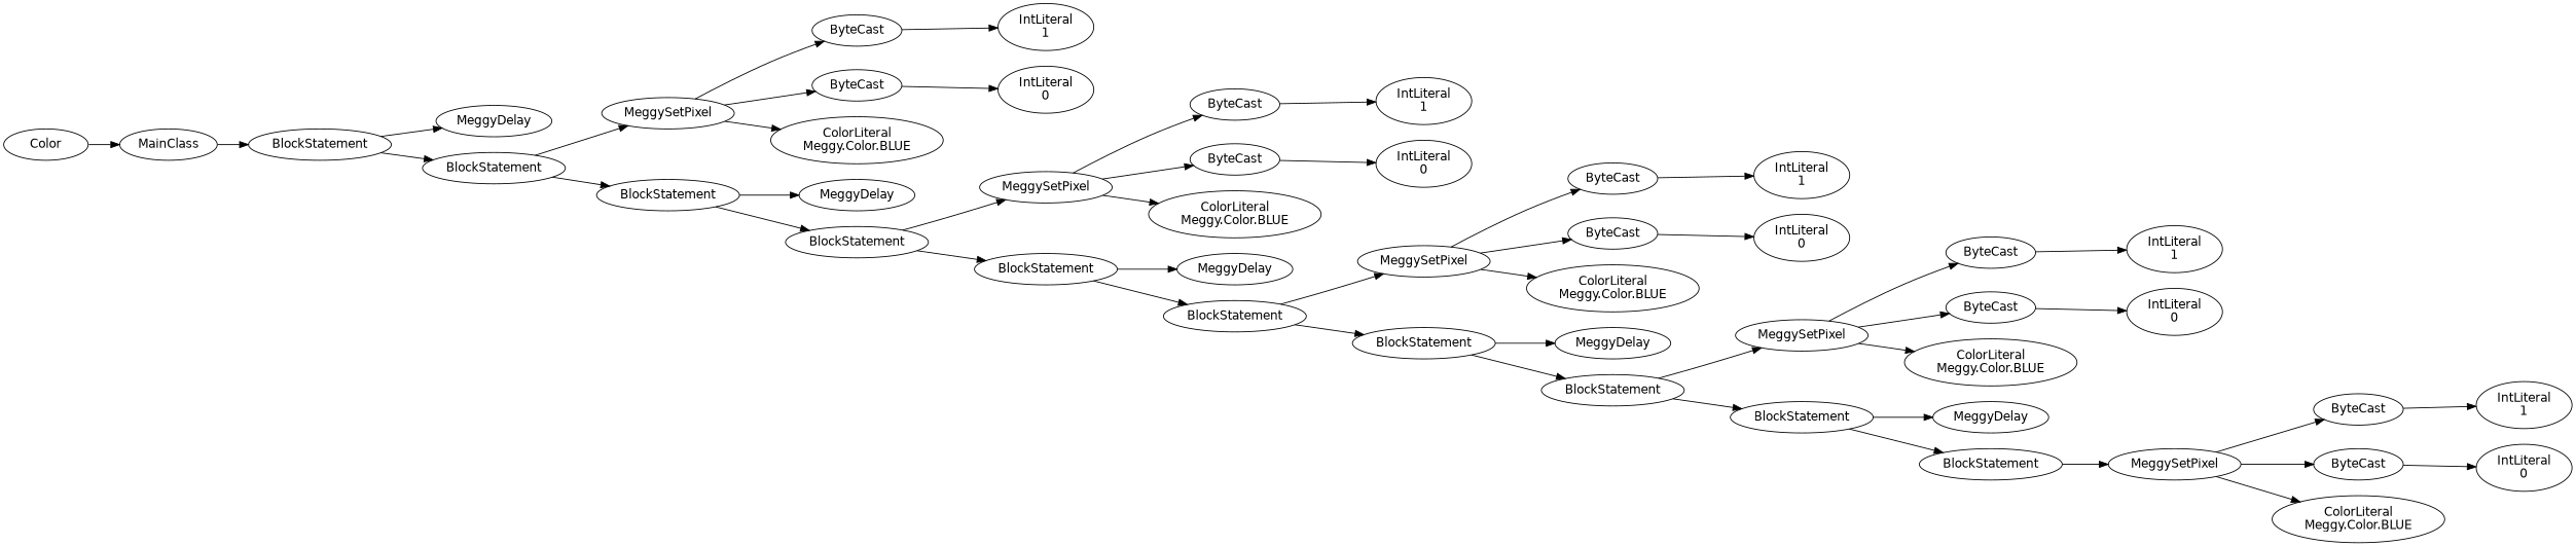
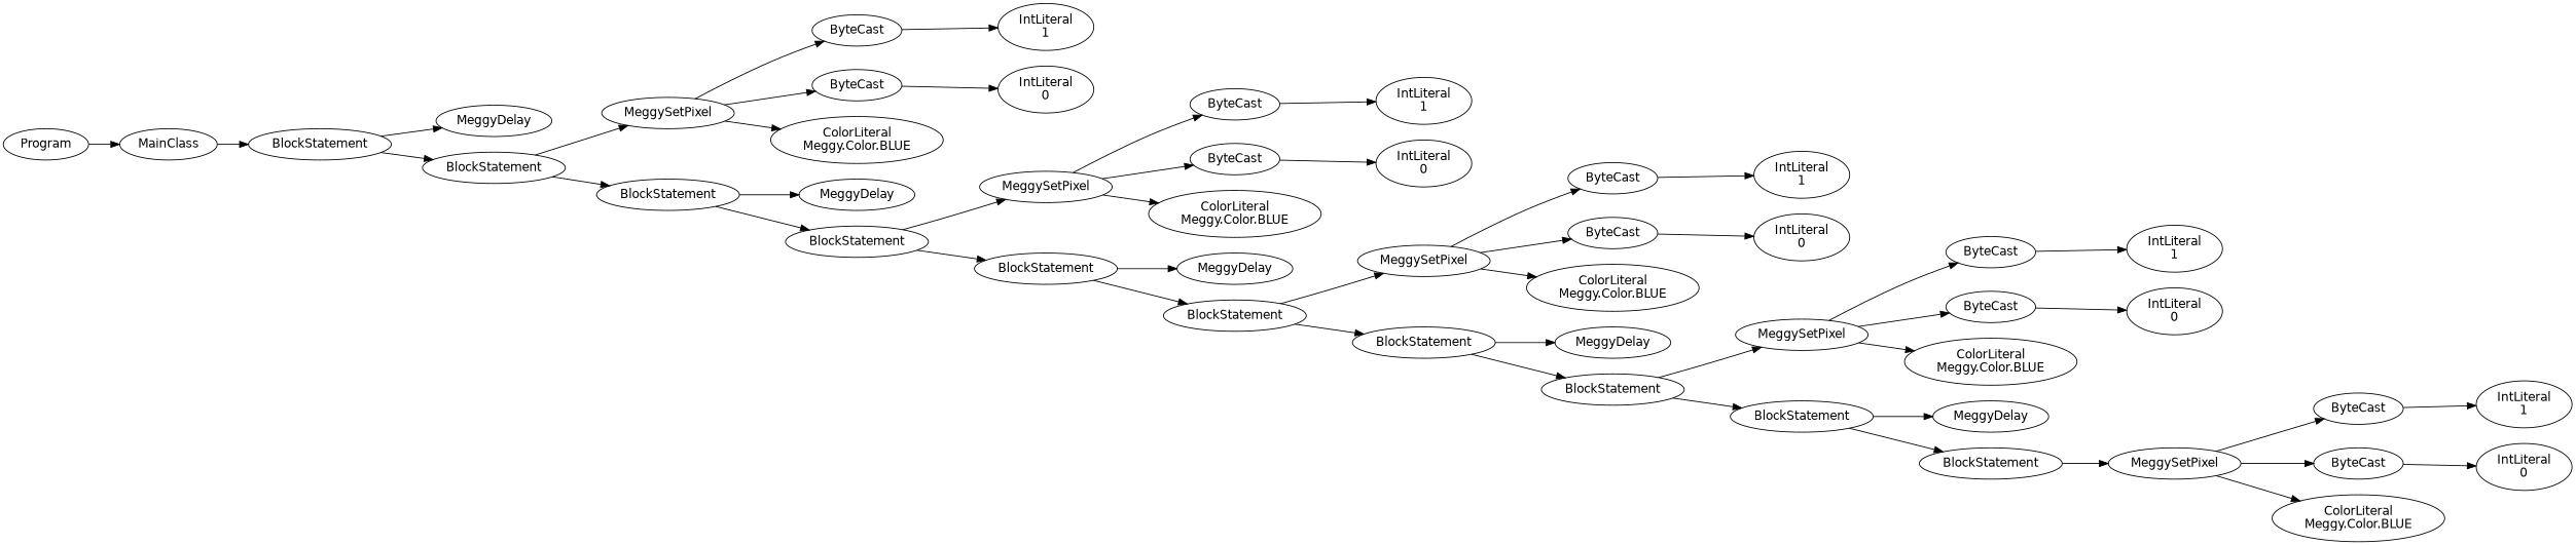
  digraph {
    rankdir=LR
    fontname="DejaVu Sans"
    node [fontname="DejaVu Sans"]
    edge [fontname="DejaVu Sans"]
-   n1 [label=Color]
+   n1 [label=Program]
    n2 [label=MainClass]
    n3 [label=BlockStatement]
    n4 [label=MeggyDelay]
    n5 [label=BlockStatement]
    n6 [label=MeggySetPixel]
    n7 [label=BlockStatement]
    n8 [label=ByteCast]
    n9 [label=ByteCast]
    n10 [label="ColorLiteral\nMeggy.Color.BLUE"]
    n11 [label="IntLiteral\n1"]
    n12 [label="IntLiteral\n0"]
    n13 [label=MeggyDelay]
    n14 [label=BlockStatement]
    n15 [label=MeggySetPixel]
    n16 [label=BlockStatement]
    n17 [label=ByteCast]
    n18 [label=ByteCast]
    n19 [label="ColorLiteral\nMeggy.Color.BLUE"]
    n20 [label="IntLiteral\n1"]
    n21 [label="IntLiteral\n0"]
    n22 [label=MeggyDelay]
    n23 [label=BlockStatement]
    n24 [label=MeggySetPixel]
    n25 [label=BlockStatement]
    n26 [label=ByteCast]
    n27 [label=ByteCast]
    n28 [label="ColorLiteral\nMeggy.Color.BLUE"]
    n29 [label="IntLiteral\n1"]
    n30 [label="IntLiteral\n0"]
    n31 [label=MeggyDelay]
    n32 [label=BlockStatement]
    n33 [label=MeggySetPixel]
    n34 [label=BlockStatement]
    n35 [label=ByteCast]
    n36 [label=ByteCast]
    n37 [label="ColorLiteral\nMeggy.Color.BLUE"]
    n38 [label="IntLiteral\n1"]
    n39 [label="IntLiteral\n0"]
    n40 [label=MeggyDelay]
    n41 [label=BlockStatement]
    n42 [label=MeggySetPixel]
    n43 [label=ByteCast]
    n44 [label=ByteCast]
    n45 [label="ColorLiteral\nMeggy.Color.BLUE"]
    n46 [label="IntLiteral\n1"]
    n47 [label="IntLiteral\n0"]
    n1 -> n2
    n2 -> n3
    n3 -> n4
    n3 -> n5
    n5 -> n6
    n5 -> n7
    n6 -> n8
    n6 -> n9
    n6 -> n10
    n7 -> n13
    n7 -> n14
    n8 -> n11
    n9 -> n12
    n14 -> n15
    n14 -> n16
    n15 -> n17
    n15 -> n18
    n15 -> n19
    n16 -> n22
    n16 -> n23
    n17 -> n20
    n18 -> n21
    n23 -> n24
    n23 -> n25
    n24 -> n26
    n24 -> n27
    n24 -> n28
    n25 -> n31
    n25 -> n32
    n26 -> n29
    n27 -> n30
    n32 -> n33
    n32 -> n34
    n33 -> n35
    n33 -> n36
    n33 -> n37
    n34 -> n40
    n34 -> n41
    n35 -> n38
    n36 -> n39
    n41 -> n42
    n42 -> n43
    n42 -> n44
    n42 -> n45
    n43 -> n46
    n44 -> n47
  }
